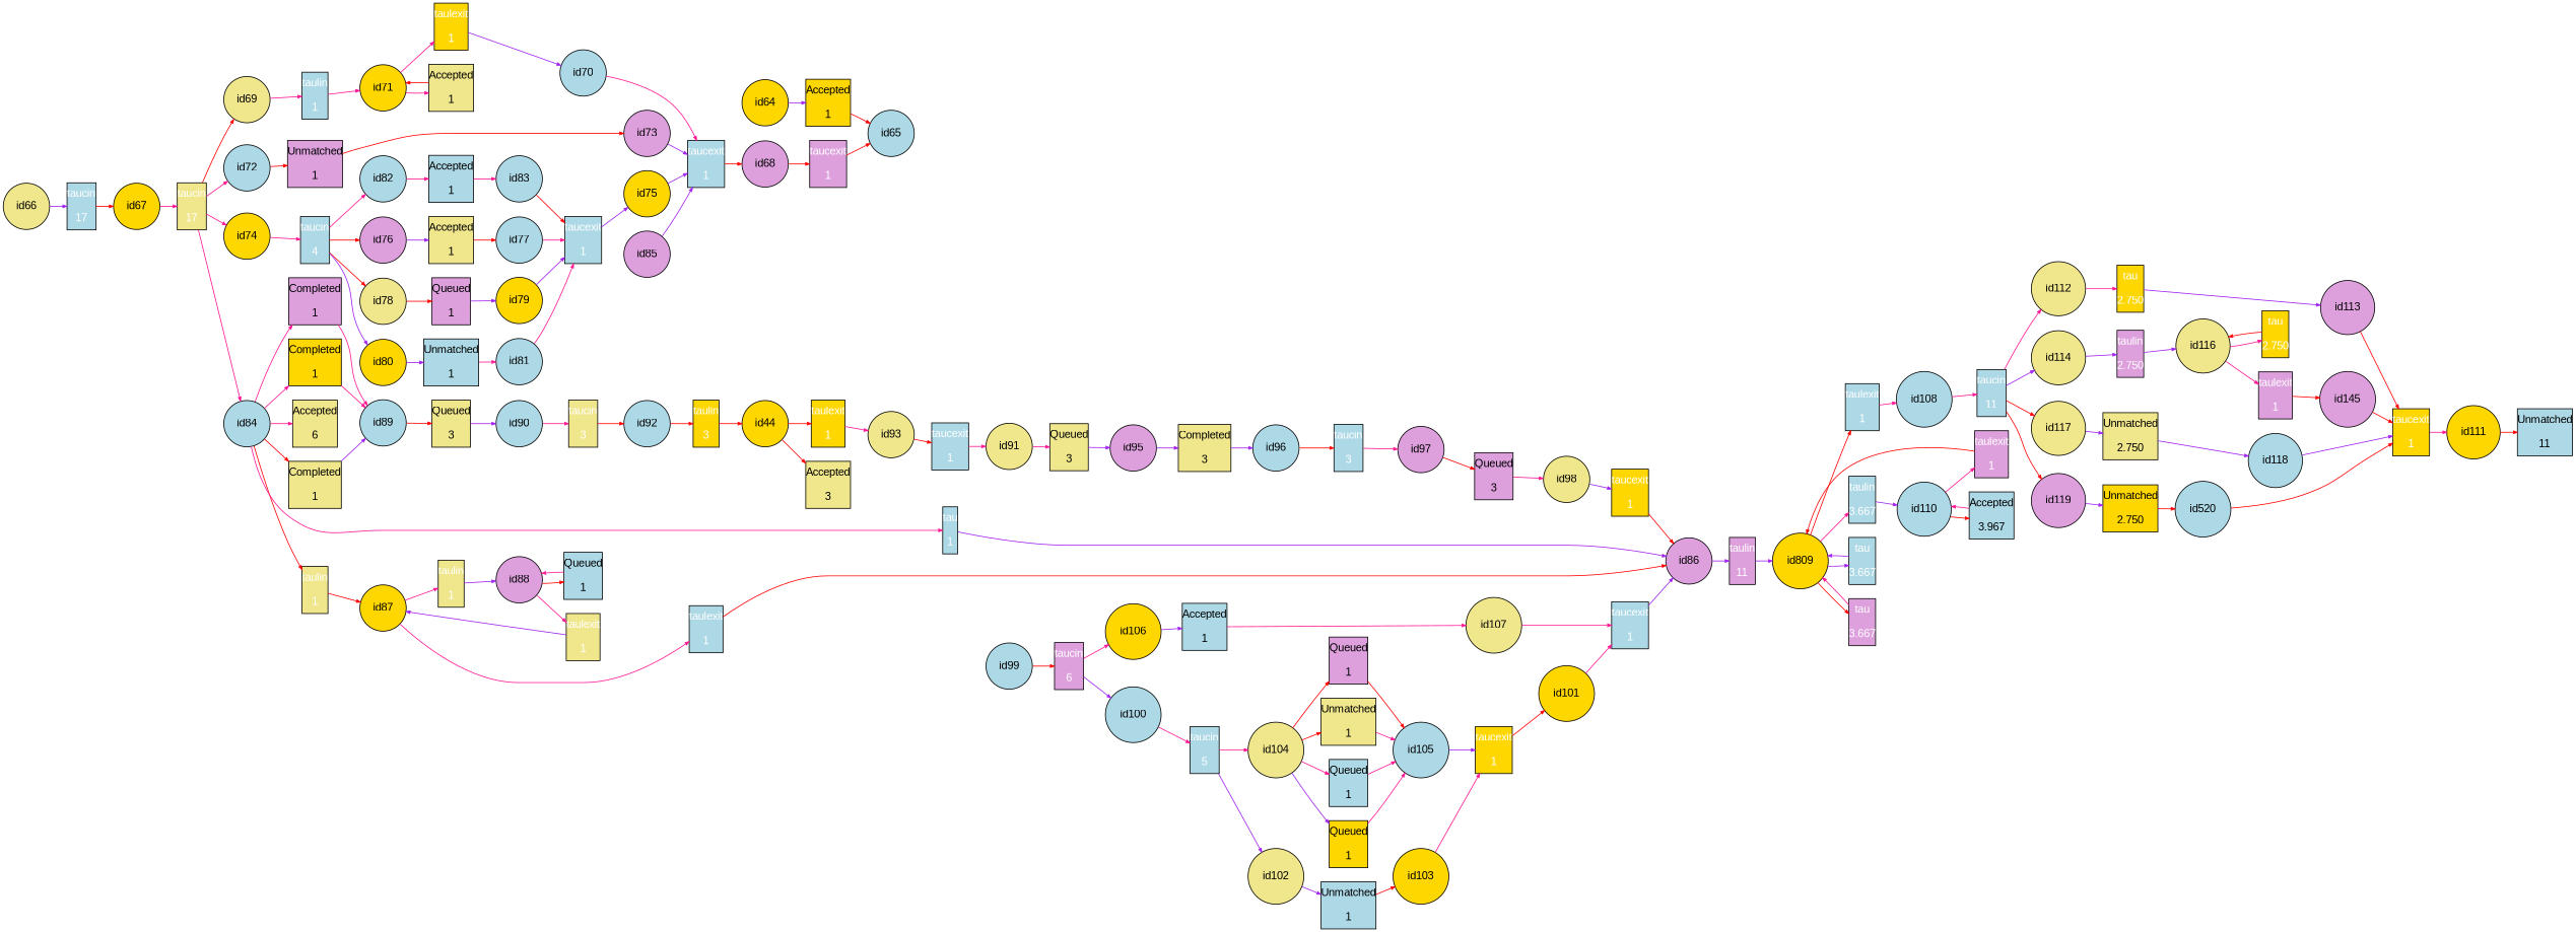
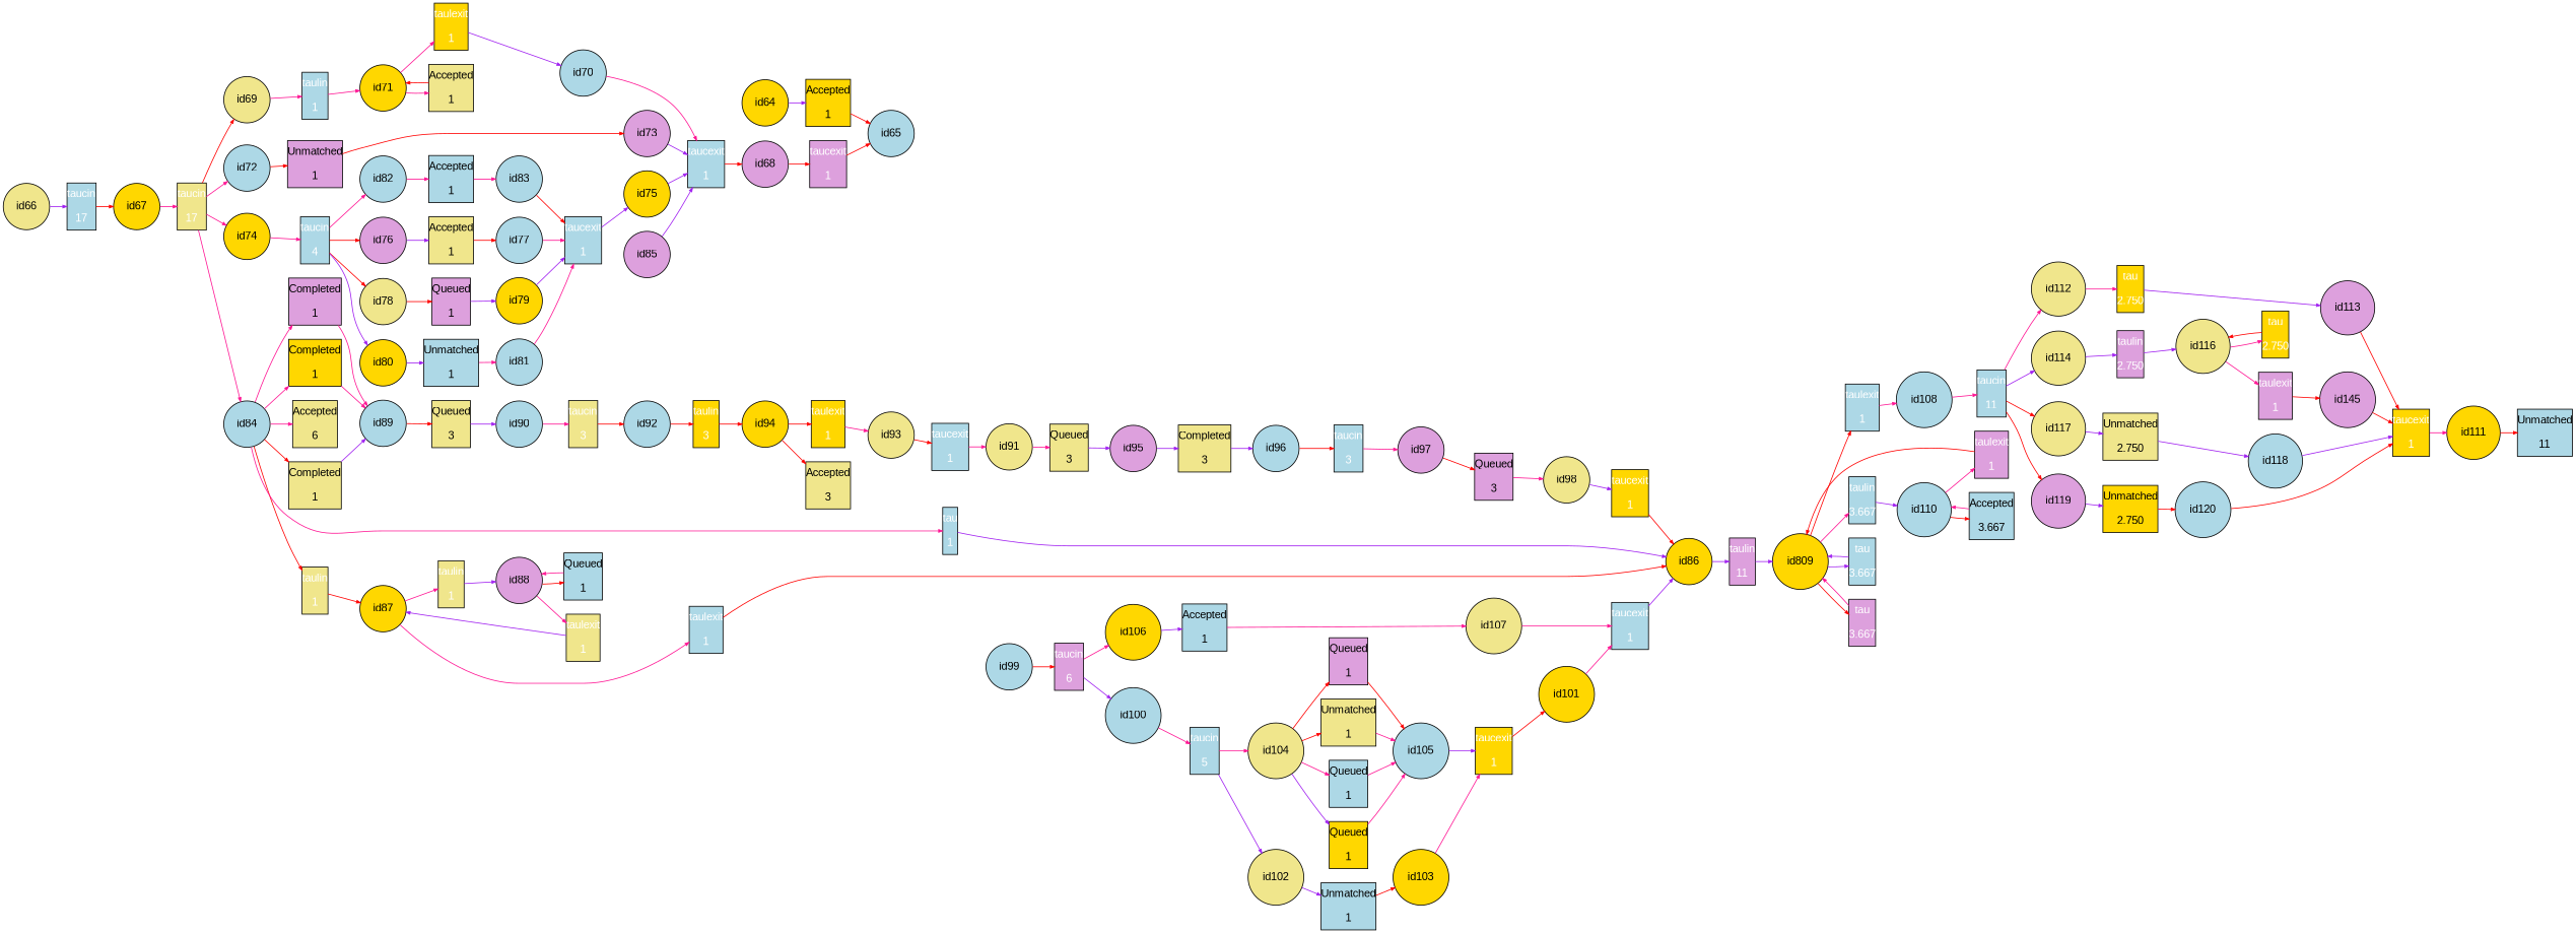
  digraph {
    fontname=Arial
    fontsize=14
    rankdir=LR
    ranksep=.3
    remincross=true
    node [fillcolor=lightblue fontname=Arial fontsize=14 margin="0, 0.1" shape=box style=filled]
    edge [arrowsize=0.5 color=deeppink]
    n1 [fillcolor=gold height=.2 label="Accepted\n\n1" width=.2]
    id65 [height=.2 shape=circle width=.2 margin=""]
    id66 [fillcolor=khaki height=.2 shape=circle width=.2 margin=""]
    n4 [color=black fontcolor=white height=.2 label="taucin\n\n17" width=.2]
    id67 [fillcolor=gold height=.2 shape=circle width=.2 margin=""]
    n6 [color=black fillcolor=khaki fontcolor=white height=.2 label="taucin\n\n17" width=.2]
    n7 [color=black fillcolor=plum fontcolor=white height=.2 label="taucexit\n\n1" width=.2]
    id69 [fillcolor=khaki height=.2 shape=circle width=.2 margin=""]
    id72 [height=.2 shape=circle width=.2 margin=""]
    id74 [fillcolor=gold height=.2 shape=circle width=.2 margin=""]
    id84 [height=.2 shape=circle width=.2 margin=""]
    n12 [color=black fontcolor=white height=.2 label="taulin\n\n1" width=.2]
    n13 [fillcolor=plum height=.2 label="Unmatched\n\n1" width=.2]
    n14 [color=black fontcolor=white height=.2 label="taucin\n\n4" width=.2]
    n15 [color=black fillcolor=khaki fontcolor=white height=.2 label="taulin\n\n1" width=.2]
    n16 [color=black fontcolor=white height=.2 label="tau\n\n1" width=.2]
    n17 [fillcolor=khaki height=.2 label="Completed\n\n1" width=.2]
    n18 [fillcolor=plum height=.2 label="Completed\n\n1" width=.2]
    n19 [fillcolor=gold height=.2 label="Completed\n\n1" width=.2]
    n20 [fillcolor=khaki height=.2 label="Accepted\n\n6" width=.2]
    n21 [color=black fontcolor=white height=.2 label="taucexit\n\n1" width=.2]
    id68 [fillcolor=plum height=.2 shape=circle width=.2 margin=""]
    id71 [fillcolor=gold height=.2 shape=circle width=.2 margin=""]
    n24 [color=black fillcolor=gold fontcolor=white height=.2 label="taulexit\n\n1" width=.2]
    n25 [fillcolor=khaki height=.2 label="Accepted\n\n1" width=.2]
    id70 [height=.2 shape=circle width=.2 margin=""]
    id73 [fillcolor=plum height=.2 shape=circle width=.2 margin=""]
    id76 [fillcolor=plum height=.2 shape=circle width=.2 margin=""]
    id78 [fillcolor=khaki height=.2 shape=circle width=.2 margin=""]
    id80 [fillcolor=gold height=.2 shape=circle width=.2 margin=""]
    id82 [height=.2 shape=circle width=.2 margin=""]
    n32 [fillcolor=khaki height=.2 label="Accepted\n\n1" width=.2]
    n33 [fillcolor=plum height=.2 label="Queued\n\n1" width=.2]
    n34 [height=.2 label="Unmatched\n\n1" width=.2]
    n35 [height=.2 label="Accepted\n\n1" width=.2]
    n36 [color=black fontcolor=white height=.2 label="taucexit\n\n1" width=.2]
    id75 [fillcolor=gold height=.2 shape=circle width=.2 margin=""]
    id77 [height=.2 shape=circle width=.2 margin=""]
    id79 [fillcolor=gold height=.2 shape=circle width=.2 margin=""]
    id81 [height=.2 shape=circle width=.2 margin=""]
    id83 [height=.2 shape=circle width=.2 margin=""]
    id87 [fillcolor=gold height=.2 shape=circle width=.2 margin=""]
    n43 [color=black fontcolor=white height=.2 label="taulexit\n\n1" width=.2]
    n44 [color=black fillcolor=khaki fontcolor=white height=.2 label="taulin\n\n1" width=.2]
-   id86 [fillcolor=plum height=.2 shape=circle width=.2 margin=""]
+   id86 [fillcolor=gold height=.2 shape=circle width=.2 margin=""]
    n46 [color=black fillcolor=plum fontcolor=white height=.2 label="taulin\n\n11" width=.2]
    id88 [fillcolor=plum height=.2 shape=circle width=.2 margin=""]
    n48 [color=black fillcolor=khaki fontcolor=white height=.2 label="taulexit\n\n1" width=.2]
    n49 [height=.2 label="Queued\n\n1" width=.2]
    id89 [height=.2 shape=circle width=.2 margin=""]
    n51 [fillcolor=khaki height=.2 label="Queued\n\n3" width=.2]
    id90 [height=.2 shape=circle width=.2 margin=""]
    n53 [color=black fillcolor=khaki fontcolor=white height=.2 label="taucin\n\n3" width=.2]
    id92 [height=.2 shape=circle width=.2 margin=""]
    n55 [color=black fillcolor=gold fontcolor=white height=.2 label="taulin\n\n3" width=.2]
    n56 [color=black fontcolor=white height=.2 label="taucexit\n\n1" width=.2]
    id91 [fillcolor=khaki height=.2 shape=circle width=.2 margin=""]
    n58 [fillcolor=khaki height=.2 label="Queued\n\n3" width=.2]
-   id94 [fillcolor=gold height=.2 shape=circle width=.2 label=id44 margin=""]
+   id94 [fillcolor=gold height=.2 shape=circle width=.2 margin=""]
    n60 [color=black fillcolor=gold fontcolor=white height=.2 label="taulexit\n\n1" width=.2]
    n61 [fillcolor=khaki height=.2 label="Accepted\n\n3" width=.2]
    id93 [fillcolor=khaki height=.2 shape=circle width=.2 margin=""]
    id95 [fillcolor=plum height=.2 shape=circle width=.2 margin=""]
    n64 [fillcolor=khaki height=.2 label="Completed\n\n3" width=.2]
    id96 [height=.2 shape=circle width=.2 margin=""]
    n66 [color=black fontcolor=white height=.2 label="taucin\n\n3" width=.2]
    id97 [fillcolor=plum height=.2 shape=circle width=.2 margin=""]
    n68 [fillcolor=plum height=.2 label="Queued\n\n3" width=.2]
    n69 [color=black fillcolor=gold fontcolor=white height=.2 label="taucexit\n\n1" width=.2]
    id98 [fillcolor=khaki height=.2 shape=circle width=.2 margin=""]
    id99 [height=.2 shape=circle width=.2 margin=""]
    n72 [color=black fillcolor=plum fontcolor=white height=.2 label="taucin\n\n6" width=.2]
    id100 [height=.2 shape=circle width=.2 margin=""]
    id106 [fillcolor=gold height=.2 shape=circle width=.2 margin=""]
    n75 [color=black fontcolor=white height=.2 label="taucin\n\n5" width=.2]
    n76 [height=.2 label="Accepted\n\n1" width=.2]
    n77 [color=black fontcolor=white height=.2 label="taucexit\n\n1" width=.2]
    id102 [fillcolor=khaki height=.2 shape=circle width=.2 margin=""]
    id104 [fillcolor=khaki height=.2 shape=circle width=.2 margin=""]
    n80 [height=.2 label="Unmatched\n\n1" width=.2]
    n81 [fillcolor=plum height=.2 label="Queued\n\n1" width=.2]
    n82 [fillcolor=khaki height=.2 label="Unmatched\n\n1" width=.2]
    n83 [height=.2 label="Queued\n\n1" width=.2]
    n84 [fillcolor=gold height=.2 label="Queued\n\n1" width=.2]
    n85 [color=black fillcolor=gold fontcolor=white height=.2 label="taucexit\n\n1" width=.2]
    id101 [fillcolor=gold height=.2 shape=circle width=.2 margin=""]
    id103 [fillcolor=gold height=.2 shape=circle width=.2 margin=""]
    id105 [height=.2 shape=circle width=.2 margin=""]
    id107 [fillcolor=khaki height=.2 shape=circle width=.2 margin=""]
    n90 [fillcolor=gold height=.2 label=id809 shape=circle width=.2 margin=""]
    n91 [color=black fontcolor=white height=.2 label="taulexit\n\n1" width=.2]
    n92 [color=black fontcolor=white height=.2 label="taulin\n\n3.667" width=.2]
    n93 [color=black fontcolor=white height=.2 label="tau\n\n3.667" width=.2]
    n94 [color=black fillcolor=plum fontcolor=white height=.2 label="tau\n\n3.667" width=.2]
    id108 [height=.2 shape=circle width=.2 margin=""]
    n96 [color=black fontcolor=white height=.2 label="taucin\n\n11" width=.2]
    id110 [height=.2 shape=circle width=.2 margin=""]
    n98 [color=black fillcolor=plum fontcolor=white height=.2 label="taulexit\n\n1" width=.2]
-   n99 [height=.2 label="Accepted\n\n3.967" width=.2]
+   n99 [height=.2 label="Accepted\n\n3.667" width=.2]
    id112 [fillcolor=khaki height=.2 shape=circle width=.2 margin=""]
    id114 [fillcolor=khaki height=.2 shape=circle width=.2 margin=""]
    id117 [fillcolor=khaki height=.2 shape=circle width=.2 margin=""]
    id119 [fillcolor=plum height=.2 shape=circle width=.2 margin=""]
    n104 [color=black fillcolor=gold fontcolor=white height=.2 label="tau\n\n2.750" width=.2]
    n105 [color=black fillcolor=plum fontcolor=white height=.2 label="taulin\n\n2.750" width=.2]
    n106 [fillcolor=khaki height=.2 label="Unmatched\n\n2.750" width=.2]
    n107 [fillcolor=gold height=.2 label="Unmatched\n\n2.750" width=.2]
    n108 [color=black fillcolor=gold fontcolor=white height=.2 label="taucexit\n\n1" width=.2]
    id111 [fillcolor=gold height=.2 shape=circle width=.2 margin=""]
    n110 [height=.2 label="Unmatched\n\n11" width=.2]
    id113 [fillcolor=plum height=.2 shape=circle width=.2 margin=""]
    id116 [fillcolor=khaki height=.2 shape=circle width=.2 margin=""]
    n113 [color=black fillcolor=plum fontcolor=white height=.2 label="taulexit\n\n1" width=.2]
    n114 [color=black fillcolor=gold fontcolor=white height=.2 label="tau\n\n2.750" width=.2]
    n115 [fillcolor=plum height=.2 label=id145 shape=circle width=.2 margin=""]
    id118 [height=.2 shape=circle width=.2 margin=""]
-   id120 [height=.2 shape=circle width=.2 label=id520 margin=""]
+   id120 [height=.2 shape=circle width=.2 margin=""]
    id85 [fillcolor=plum height=.2 shape=circle width=.2 margin=""]
    id64 [fillcolor=gold height=.2 shape=circle width=.2 margin=""]
    n1 -> id65 [color=red]
    id66 -> n4 [color=purple]
    n4 -> id67 [color=red]
    id67 -> n6
    n6 -> id69 [color=red]
    n6 -> id72
    n6 -> id74
    n6 -> id84
    n7 -> id65 [color=red]
    id69 -> n12
    id72 -> n13 [color=red]
    id74 -> n14
    id84 -> n15 [color=red]
    id84 -> n16
    id84 -> n17 [color=red]
    id84 -> n18
    id84 -> n19
    id84 -> n20
    n12 -> id71
    n13 -> id73 [color=red]
    n14 -> id76 [color=red]
    n14 -> id78 [color=red]
    n14 -> id80 [color=purple]
    n14 -> id82
    n15 -> id87 [color=red]
    n16 -> id86 [color=purple]
    n17 -> id89 [color=purple]
    n18 -> id89
    n19 -> id89
    n21 -> id68 [color=red]
    id68 -> n7 [color=red]
    id71 -> n24
    id71 -> n25
    n24 -> id70 [color=purple]
    n25 -> id71 [color=red]
    id70 -> n21
    id73 -> n21 [color=purple]
    id76 -> n32 [color=purple]
    id78 -> n33 [color=red]
    id80 -> n34 [color=purple]
    id82 -> n35
    n32 -> id77 [color=red]
    n33 -> id79 [color=purple]
    n34 -> id81
    n35 -> id83
    n36 -> id75 [color=purple]
    id75 -> n21 [color=purple]
    id77 -> n36
    id79 -> n36 [color=purple]
    id81 -> n36
    id83 -> n36 [color=red]
    id87 -> n43
    id87 -> n44
    n43 -> id86 [color=red]
    n44 -> id88 [color=purple]
    id86 -> n46 [color=purple]
    n46 -> n90 [color=purple]
    id88 -> n48
    id88 -> n49 [color=red]
    n48 -> id87 [color=purple]
    n49 -> id88
    id89 -> n51 [color=red]
    n51 -> id90 [color=purple]
    id90 -> n53
    n53 -> id92 [color=red]
    id92 -> n55 [color=red]
    n55 -> id94 [color=red]
    n56 -> id91
    id91 -> n58
    n58 -> id95 [color=purple]
    id94 -> n60 [color=red]
    id94 -> n61 [color=red]
    n60 -> id93
    id93 -> n56 [color=red]
    id95 -> n64 [color=purple]
    n64 -> id96 [color=purple]
    id96 -> n66 [color=red]
    n66 -> id97
    id97 -> n68 [color=red]
    n68 -> id98
    n69 -> id86 [color=red]
    id98 -> n69 [color=purple]
    id99 -> n72 [color=red]
    n72 -> id100 [color=purple]
    n72 -> id106
    id100 -> n75
    id106 -> n76 [color=purple]
    n75 -> id102 [color=purple]
    n75 -> id104
    n76 -> id107
    n77 -> id86 [color=purple]
    id102 -> n80 [color=purple]
    id104 -> n81 [color=red]
    id104 -> n82 [color=red]
    id104 -> n83
    id104 -> n84 [color=purple]
    n80 -> id103 [color=red]
    n81 -> id105 [color=red]
    n82 -> id105
    n83 -> id105
    n84 -> id105
    n85 -> id101 [color=red]
    id101 -> n77
    id103 -> n85
    id105 -> n85 [color=purple]
    id107 -> n77
    n90 -> n91 [color=red]
    n90 -> n92
    n90 -> n93 [color=purple]
    n90 -> n94 [color=red]
    n91 -> id108
    n92 -> id110 [color=purple]
    n93 -> n90 [color=purple]
    n94 -> n90
    id108 -> n96
    n96 -> id112
    n96 -> id114 [color=purple]
    n96 -> id117 [color=red]
    n96 -> id119 [color=red]
    id110 -> n98
    id110 -> n99 [color=red]
    n98 -> n90 [color=red]
    n99 -> id110
    id112 -> n104
    id114 -> n105 [color=purple]
    id117 -> n106 [color=purple]
    id119 -> n107 [color=purple]
    n104 -> id113 [color=purple]
    n105 -> id116 [color=purple]
    n106 -> id118 [color=purple]
    n107 -> id120 [color=red]
    n108 -> id111
    id111 -> n110 [color=red]
    id113 -> n108 [color=red]
    id116 -> n113
    id116 -> n114
    n113 -> n115 [color=red]
    n114 -> id116 [color=red]
    n115 -> n108 [color=red]
    id118 -> n108 [color=purple]
    id120 -> n108 [color=red]
    id85 -> n21 [color=purple]
    id64 -> n1 [color=purple]
  }
